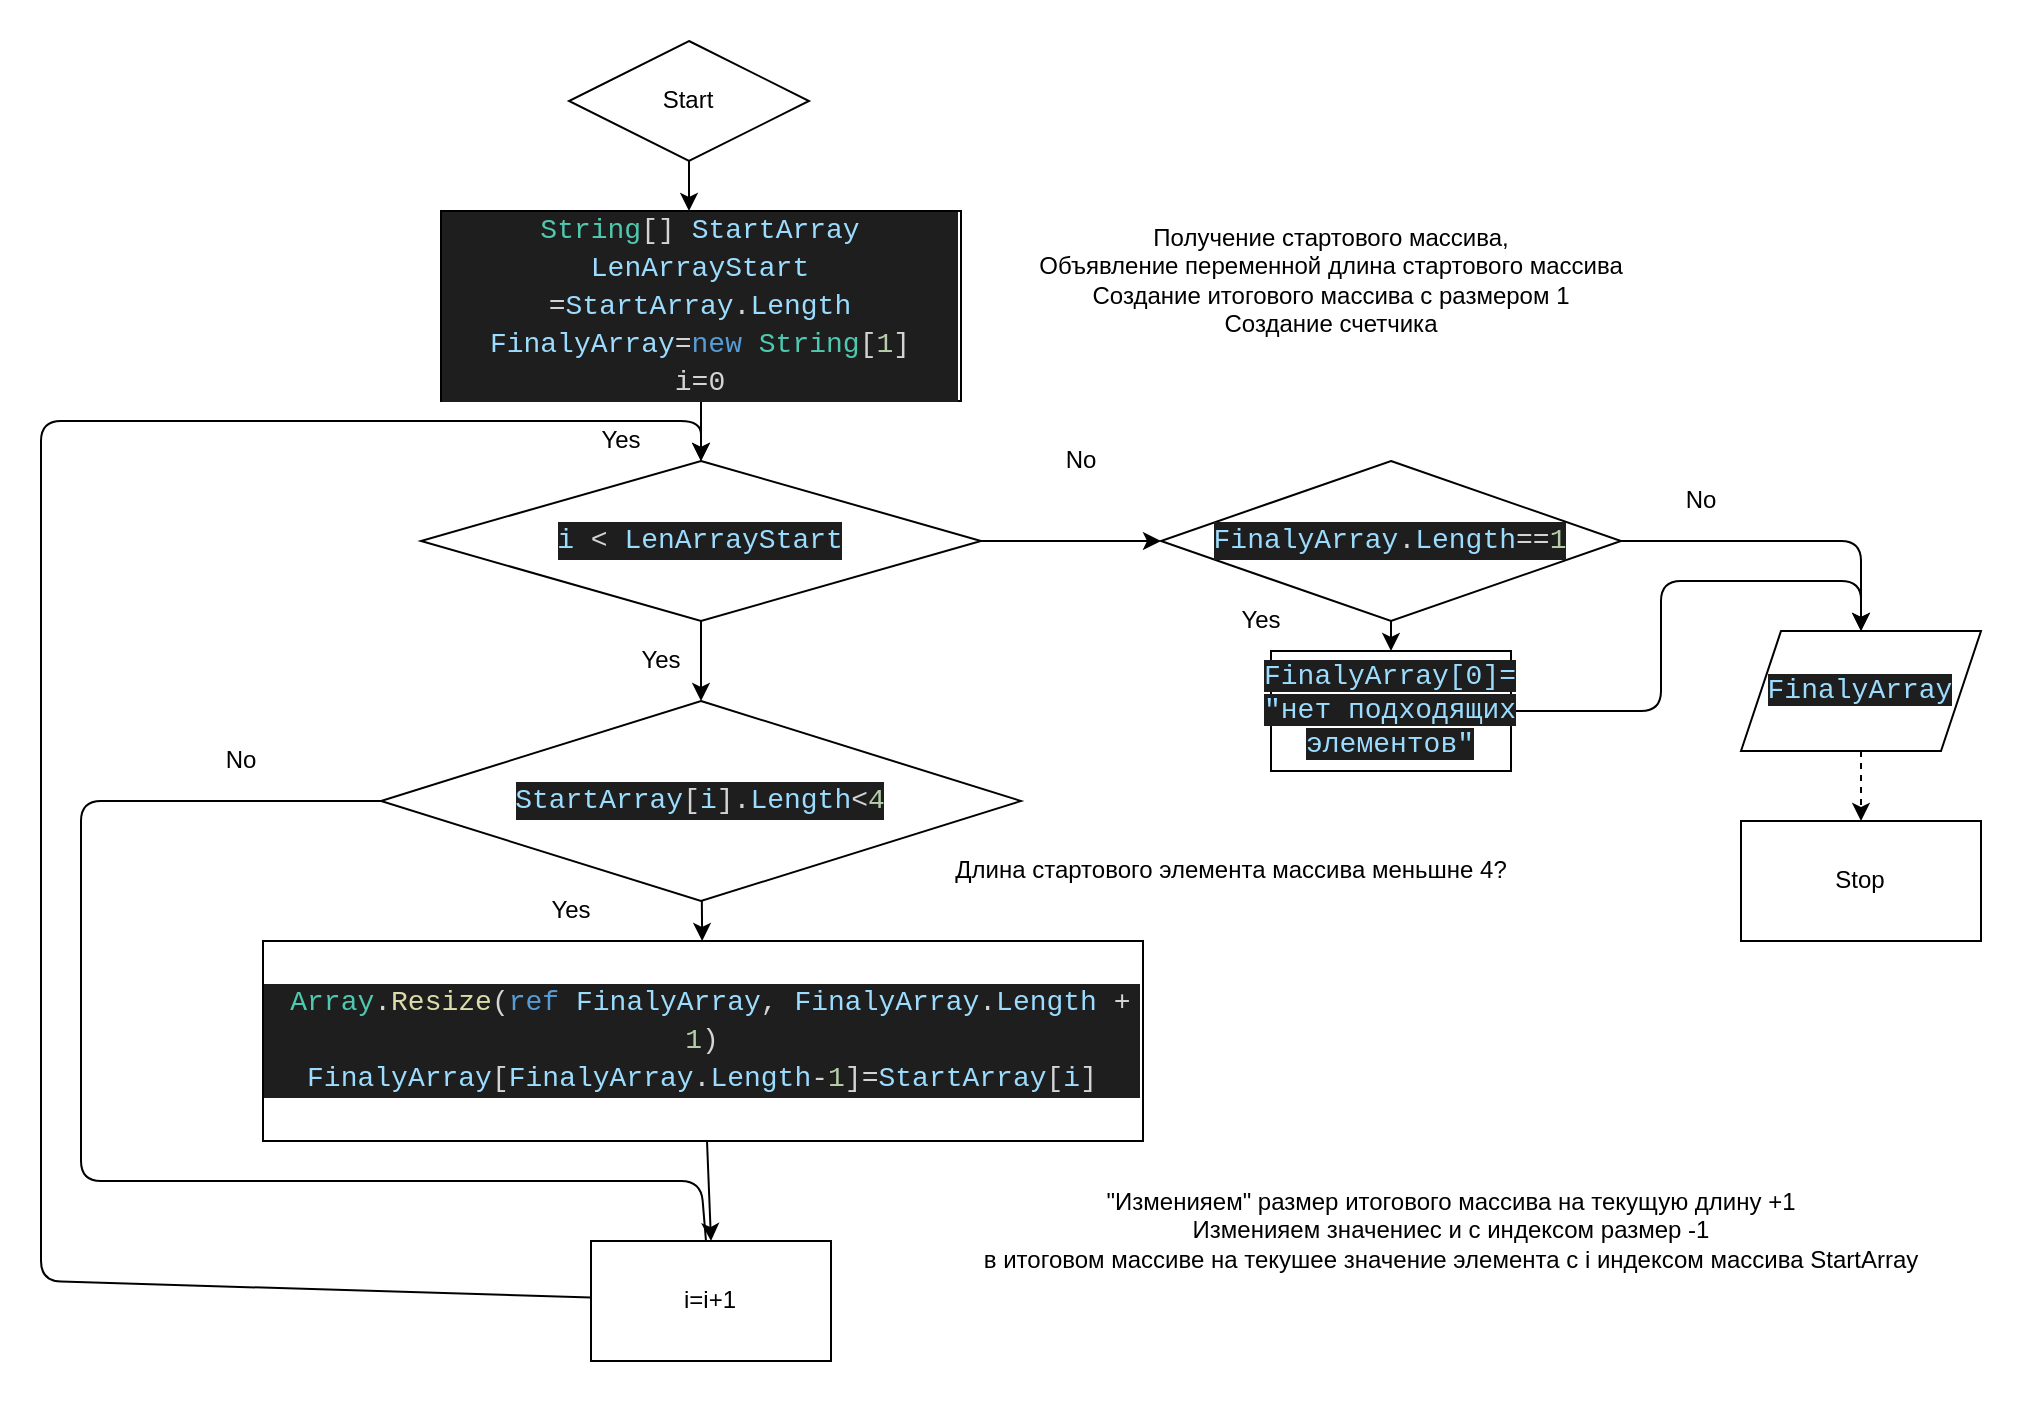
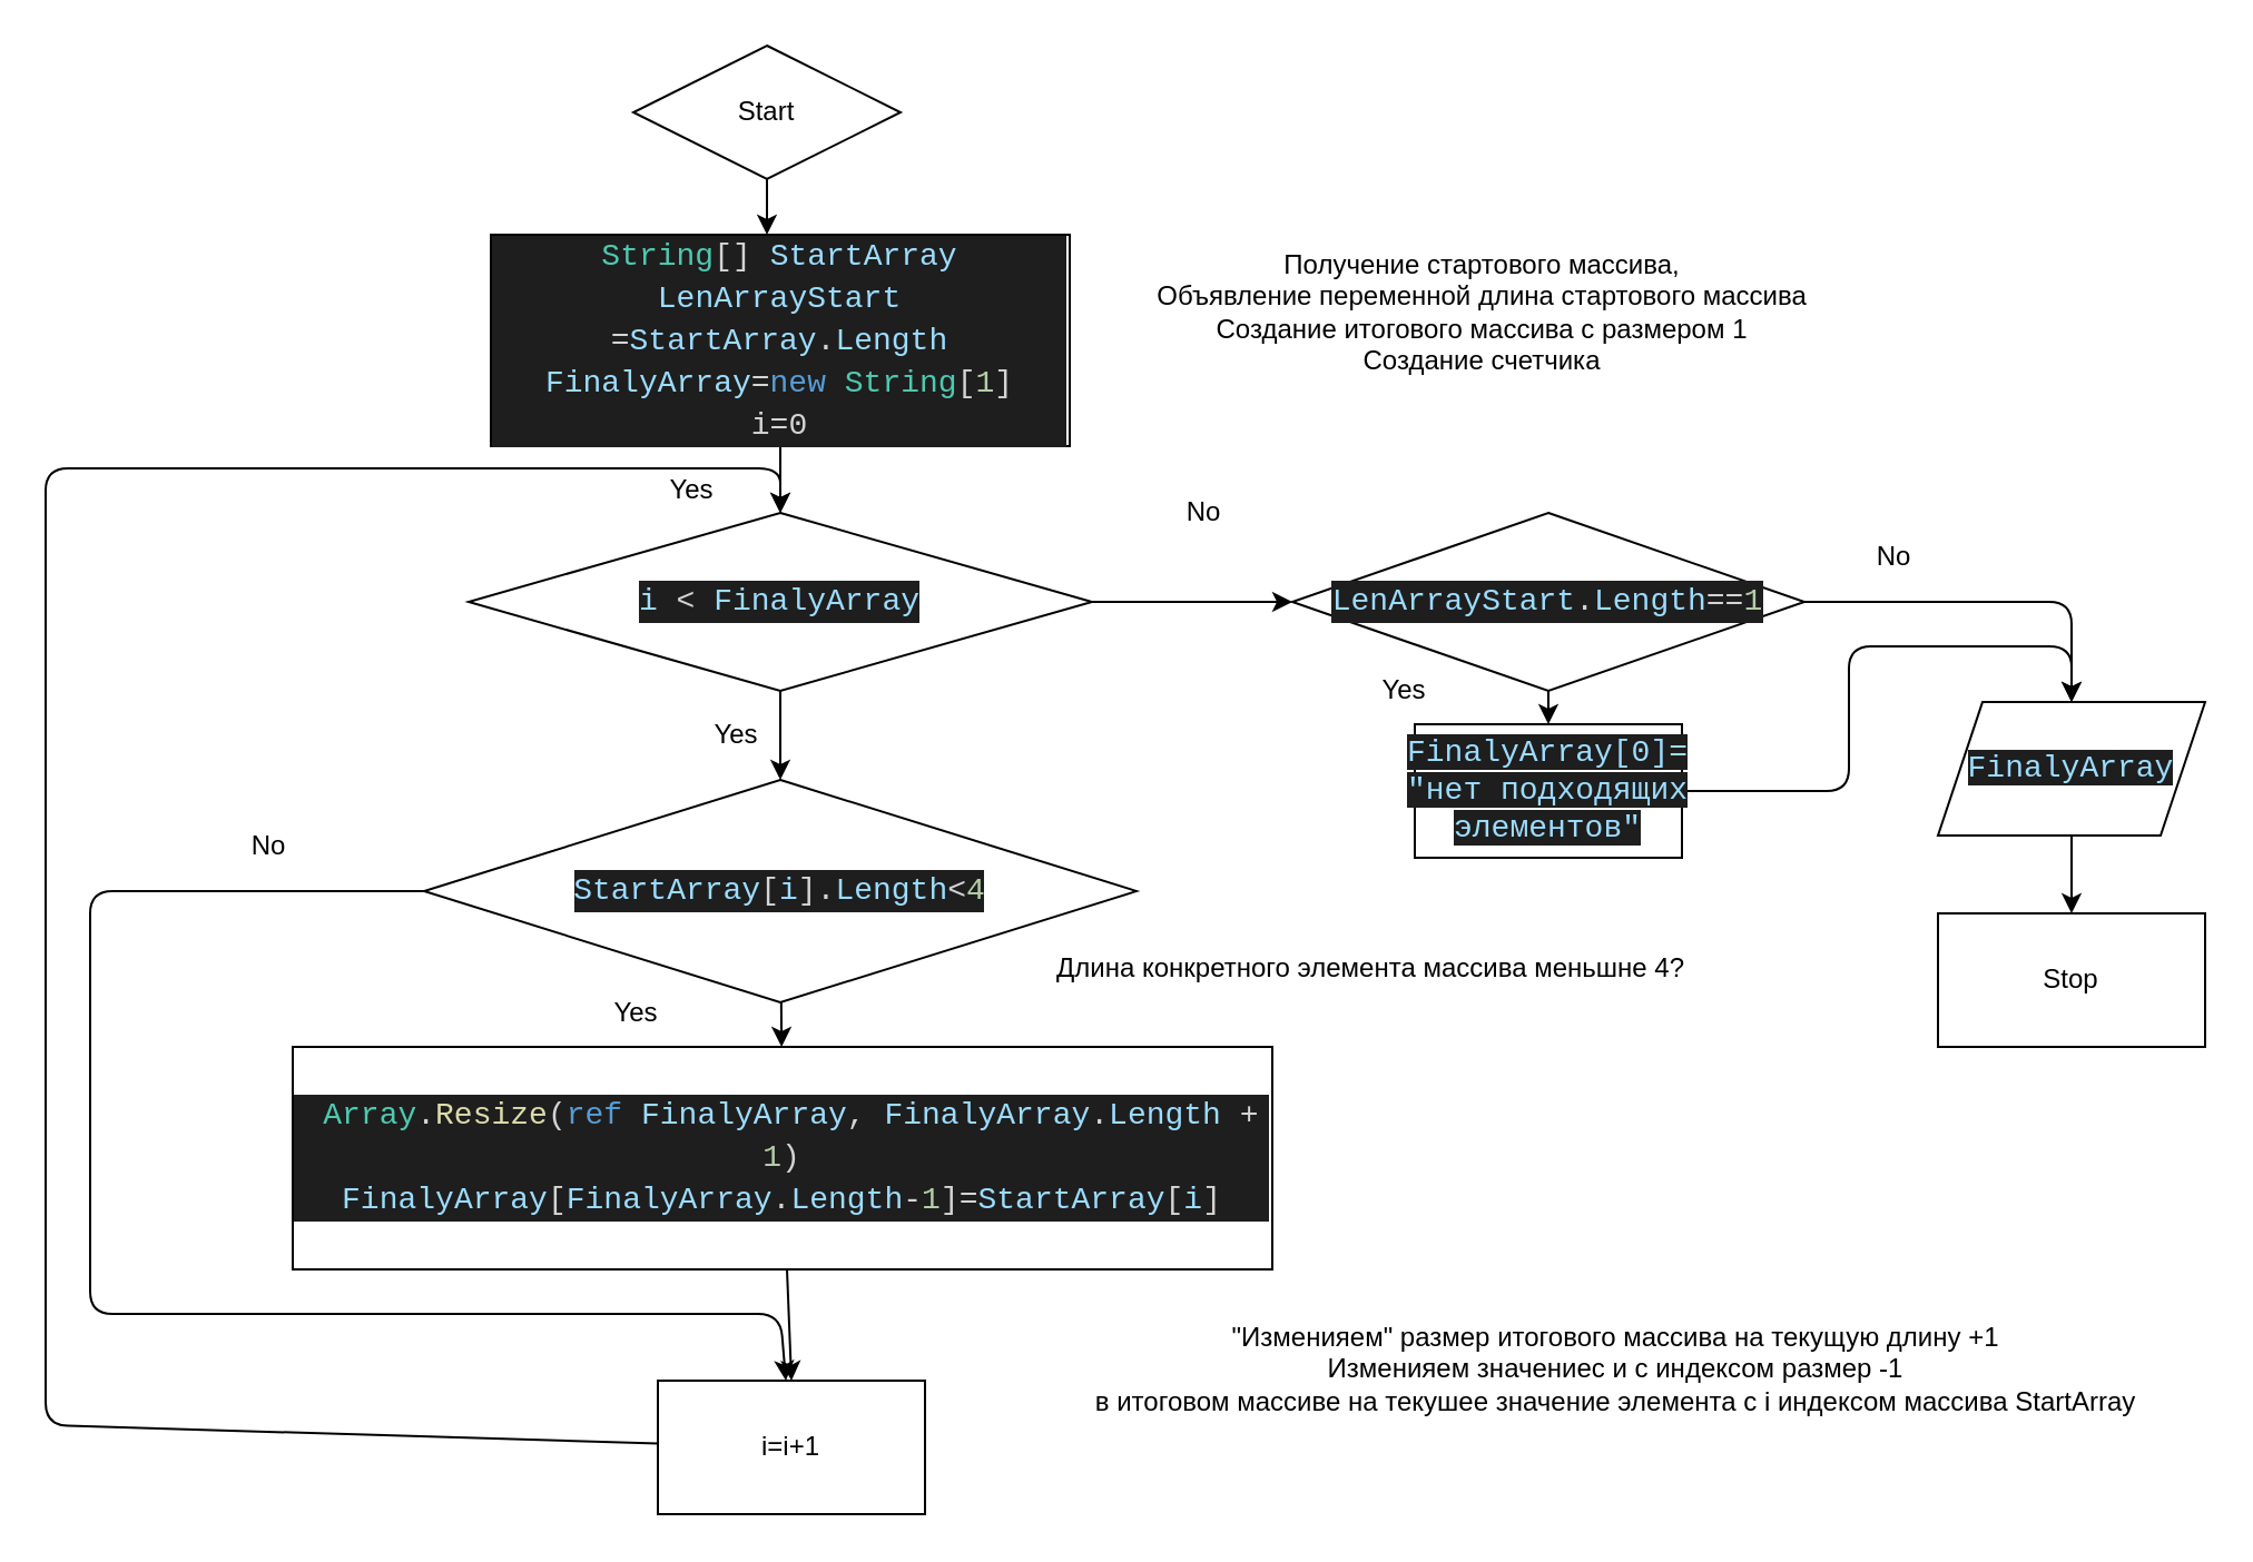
  <mxCell id="0" />
  <mxCell id="1" parent="0" />
  <mxCell id="2" style="edgeStyle=none;html=1;exitX=0.5;exitY=1;exitDx=0;exitDy=0;entryX=0.5;entryY=0;entryDx=0;entryDy=0;" edge="1" parent="1" source="3"><mxGeometry relative="1" as="geometry"><mxPoint x="344" y="105" as="targetPoint" /></mxGeometry></mxCell>
  <mxCell id="3" value="Start" style="rhombus;whiteSpace=wrap;html=1;" vertex="1" parent="1"><mxGeometry x="284" y="20" width="120" height="60" as="geometry" /></mxCell>
  <mxCell id="4" value="Stop" style="whiteSpace=wrap;html=1;rounded=0;" vertex="1" parent="1"><mxGeometry x="870" y="410" width="120" height="60" as="geometry" /></mxCell>
  <mxCell id="5" value="Получение стартового массива,&lt;br&gt;Объявление переменной длина стартового массива&lt;br&gt;Создание итогового массива с размером 1&lt;br&gt;Создание счетчика" style="text;html=1;align=center;verticalAlign=middle;resizable=0;points=[];autosize=1;strokeColor=none;fillColor=none;" vertex="1" parent="1"><mxGeometry x="505" y="105" width="320" height="70" as="geometry" /></mxCell>
  <mxCell id="6" style="edgeStyle=none;html=1;exitX=0.5;exitY=1;exitDx=0;exitDy=0;entryX=0.5;entryY=0;entryDx=0;entryDy=0;" edge="1" parent="1" source="7" target="10"><mxGeometry relative="1" as="geometry" /></mxCell>
  <mxCell id="7" value="&lt;div style=&quot;color: rgb(212, 212, 212); background-color: rgb(30, 30, 30); font-family: Consolas, &amp;quot;Courier New&amp;quot;, monospace; font-size: 14px; line-height: 19px;&quot;&gt;&lt;span style=&quot;color: #4ec9b0;&quot;&gt;String&lt;/span&gt;[] &lt;span style=&quot;color: #9cdcfe;&quot;&gt;StartArray&lt;/span&gt;&lt;/div&gt;&lt;div style=&quot;color: rgb(212, 212, 212); background-color: rgb(30, 30, 30); font-family: Consolas, &amp;quot;Courier New&amp;quot;, monospace; font-size: 14px; line-height: 19px;&quot;&gt;&lt;div style=&quot;line-height: 19px;&quot;&gt;&lt;span style=&quot;color: #9cdcfe;&quot;&gt;LenArrayStart&lt;/span&gt; =&lt;span style=&quot;color: #9cdcfe;&quot;&gt;StartArray&lt;/span&gt;.&lt;span style=&quot;color: #9cdcfe;&quot;&gt;Length&lt;/span&gt;&lt;/div&gt;&lt;div style=&quot;line-height: 19px;&quot;&gt;&lt;div style=&quot;line-height: 19px;&quot;&gt;&lt;span style=&quot;color: #9cdcfe;&quot;&gt;FinalyArray&lt;/span&gt;=&lt;span style=&quot;color: #569cd6;&quot;&gt;new&lt;/span&gt; &lt;span style=&quot;color: #4ec9b0;&quot;&gt;String&lt;/span&gt;[&lt;span style=&quot;color: #b5cea8;&quot;&gt;1&lt;/span&gt;]&lt;/div&gt;&lt;div style=&quot;line-height: 19px;&quot;&gt;i=0&lt;/div&gt;&lt;/div&gt;&lt;/div&gt;" style="rounded=0;whiteSpace=wrap;html=1;" vertex="1" parent="1"><mxGeometry x="220" y="105" width="260" height="95" as="geometry" /></mxCell>
  <mxCell id="8" style="edgeStyle=none;html=1;exitX=0.5;exitY=1;exitDx=0;exitDy=0;" edge="1" parent="1" source="10" target="13"><mxGeometry relative="1" as="geometry" /></mxCell>
  <mxCell id="9" style="edgeStyle=none;html=1;" edge="1" parent="1" source="10" target="26"><mxGeometry relative="1" as="geometry" /></mxCell>
- <mxCell id="10" value="&lt;div style=&quot;color: rgb(212, 212, 212); background-color: rgb(30, 30, 30); font-family: Consolas, &amp;quot;Courier New&amp;quot;, monospace; font-size: 14px; line-height: 19px;&quot;&gt;&lt;span style=&quot;color: #9cdcfe;&quot;&gt;i&lt;/span&gt; &amp;lt; &lt;span style=&quot;color: #9cdcfe;&quot;&gt;LenArrayStart&lt;/span&gt;&lt;/div&gt;" style="rhombus;whiteSpace=wrap;html=1;" vertex="1" parent="1"><mxGeometry x="210" y="230" width="280" height="80" as="geometry" /></mxCell>
+ <mxCell id="10" value="&lt;div style=&quot;color: rgb(212, 212, 212); background-color: rgb(30, 30, 30); font-family: Consolas, &amp;quot;Courier New&amp;quot;, monospace; font-size: 14px; line-height: 19px;&quot;&gt;&lt;span style=&quot;color: #9cdcfe;&quot;&gt;i&lt;/span&gt; &amp;lt; &lt;span style=&quot;color: #9cdcfe;&quot;&gt;FinalyArray&lt;/span&gt;&lt;/div&gt;" style="rhombus;whiteSpace=wrap;html=1;" vertex="1" parent="1"><mxGeometry x="210" y="230" width="280" height="80" as="geometry" /></mxCell>
  <mxCell id="11" style="edgeStyle=none;html=1;" edge="1" parent="1" source="13" target="18"><mxGeometry relative="1" as="geometry" /></mxCell>
- <mxCell id="12" style="edgeStyle=none;html=1;endArrow=none;" edge="1" parent="1" source="13" target="22"><mxGeometry relative="1" as="geometry"><Array as="points"><mxPoint x="40" y="400" /><mxPoint x="40" y="590" /><mxPoint x="350" y="590" /></Array></mxGeometry></mxCell>
+ <mxCell id="12" style="edgeStyle=none;html=1;" edge="1" parent="1" source="13" target="22"><mxGeometry relative="1" as="geometry"><Array as="points"><mxPoint x="40" y="400" /><mxPoint x="40" y="590" /><mxPoint x="350" y="590" /></Array></mxGeometry></mxCell>
  <mxCell id="13" value="&lt;div style=&quot;color: rgb(212, 212, 212); background-color: rgb(30, 30, 30); font-family: Consolas, &amp;quot;Courier New&amp;quot;, monospace; font-size: 14px; line-height: 19px;&quot;&gt;&lt;span style=&quot;color: #9cdcfe;&quot;&gt;StartArray&lt;/span&gt;[&lt;span style=&quot;color: #9cdcfe;&quot;&gt;i&lt;/span&gt;].&lt;span style=&quot;color: #9cdcfe;&quot;&gt;Length&lt;/span&gt;&amp;lt;&lt;span style=&quot;color: #b5cea8;&quot;&gt;4&lt;/span&gt;&lt;/div&gt;" style="rhombus;whiteSpace=wrap;html=1;" vertex="1" parent="1"><mxGeometry x="190" y="350" width="320" height="100" as="geometry" /></mxCell>
  <mxCell id="14" value="Yes" style="text;html=1;align=center;verticalAlign=middle;resizable=0;points=[];autosize=1;strokeColor=none;fillColor=none;" vertex="1" parent="1"><mxGeometry x="310" y="315" width="40" height="30" as="geometry" /></mxCell>
- <mxCell id="15" value="Длина стартового элемента массива меньшне 4?" style="text;html=1;align=center;verticalAlign=middle;resizable=0;points=[];autosize=1;strokeColor=none;fillColor=none;" vertex="1" parent="1"><mxGeometry x="460" y="420" width="310" height="30" as="geometry" /></mxCell>
+ <mxCell id="15" value="Длина конкретного элемента массива меньшне 4?" style="text;html=1;align=center;verticalAlign=middle;resizable=0;points=[];autosize=1;strokeColor=none;fillColor=none;" vertex="1" parent="1"><mxGeometry x="460" y="420" width="310" height="30" as="geometry" /></mxCell>
  <mxCell id="16" value="Yes" style="text;html=1;align=center;verticalAlign=middle;resizable=0;points=[];autosize=1;strokeColor=none;fillColor=none;" vertex="1" parent="1"><mxGeometry x="290" y="205" width="40" height="30" as="geometry" /></mxCell>
  <mxCell id="17" style="edgeStyle=none;html=1;entryX=0.5;entryY=0;entryDx=0;entryDy=0;" edge="1" parent="1" source="18" target="22"><mxGeometry relative="1" as="geometry" /></mxCell>
  <mxCell id="18" value="&lt;div style=&quot;color: rgb(212, 212, 212); background-color: rgb(30, 30, 30); font-family: Consolas, &amp;quot;Courier New&amp;quot;, monospace; font-size: 14px; line-height: 19px;&quot;&gt;&amp;nbsp;&lt;span style=&quot;color: #4ec9b0;&quot;&gt;Array&lt;/span&gt;.&lt;span style=&quot;color: #dcdcaa;&quot;&gt;Resize&lt;/span&gt;(&lt;span style=&quot;color: #569cd6;&quot;&gt;ref&lt;/span&gt; &lt;span style=&quot;color: #9cdcfe;&quot;&gt;FinalyArray&lt;/span&gt;, &lt;span style=&quot;color: #9cdcfe;&quot;&gt;FinalyArray&lt;/span&gt;.&lt;span style=&quot;color: #9cdcfe;&quot;&gt;Length&lt;/span&gt; + &lt;span style=&quot;color: #b5cea8;&quot;&gt;1&lt;/span&gt;)&lt;/div&gt;&lt;div style=&quot;color: rgb(212, 212, 212); background-color: rgb(30, 30, 30); font-family: Consolas, &amp;quot;Courier New&amp;quot;, monospace; font-size: 14px; line-height: 19px;&quot;&gt;&lt;div style=&quot;line-height: 19px;&quot;&gt;&lt;span style=&quot;color: #9cdcfe;&quot;&gt;FinalyArray&lt;/span&gt;[&lt;span style=&quot;color: #9cdcfe;&quot;&gt;FinalyArray&lt;/span&gt;.&lt;span style=&quot;color: #9cdcfe;&quot;&gt;Length&lt;/span&gt;-&lt;span style=&quot;color: #b5cea8;&quot;&gt;1&lt;/span&gt;]=&lt;span style=&quot;color: #9cdcfe;&quot;&gt;StartArray&lt;/span&gt;[&lt;span style=&quot;color: #9cdcfe;&quot;&gt;i&lt;/span&gt;]&lt;/div&gt;&lt;/div&gt;" style="whiteSpace=wrap;html=1;" vertex="1" parent="1"><mxGeometry x="131" y="470" width="440" height="100" as="geometry" /></mxCell>
  <mxCell id="19" value="&quot;Изменияем&quot; размер итогового массива на текущую длину +1&lt;br&gt;Изменияем значениес и с индексом размер -1&lt;br&gt;в итоговом массиве на текушее значение элемента с i индексом массива StartArray" style="text;html=1;align=center;verticalAlign=middle;resizable=0;points=[];autosize=1;strokeColor=none;fillColor=none;" vertex="1" parent="1"><mxGeometry x="480" y="585" width="490" height="60" as="geometry" /></mxCell>
  <mxCell id="20" value="Yes" style="text;html=1;align=center;verticalAlign=middle;resizable=0;points=[];autosize=1;strokeColor=none;fillColor=none;" vertex="1" parent="1"><mxGeometry x="265" y="440" width="40" height="30" as="geometry" /></mxCell>
  <mxCell id="21" style="edgeStyle=none;html=1;entryX=0.5;entryY=0;entryDx=0;entryDy=0;" edge="1" parent="1" source="22" target="10"><mxGeometry relative="1" as="geometry"><Array as="points"><mxPoint x="20" y="640" /><mxPoint x="20" y="210" /><mxPoint x="350" y="210" /></Array></mxGeometry></mxCell>
  <mxCell id="22" value="i=i+1" style="rounded=0;whiteSpace=wrap;html=1;" vertex="1" parent="1"><mxGeometry x="295" y="620" width="120" height="60" as="geometry" /></mxCell>
  <mxCell id="23" value="No" style="text;html=1;align=center;verticalAlign=middle;resizable=0;points=[];autosize=1;strokeColor=none;fillColor=none;" vertex="1" parent="1"><mxGeometry x="100" y="365" width="40" height="30" as="geometry" /></mxCell>
  <mxCell id="24" style="edgeStyle=none;html=1;entryX=0.5;entryY=0;entryDx=0;entryDy=0;" edge="1" parent="1" source="26" target="29"><mxGeometry relative="1" as="geometry" /></mxCell>
  <mxCell id="25" style="edgeStyle=none;html=1;exitX=1;exitY=0.5;exitDx=0;exitDy=0;entryX=0.5;entryY=0;entryDx=0;entryDy=0;" edge="1" parent="1" source="26" target="32"><mxGeometry relative="1" as="geometry"><Array as="points"><mxPoint x="930" y="270" /></Array></mxGeometry></mxCell>
- <mxCell id="26" value="&lt;div style=&quot;color: rgb(212, 212, 212); background-color: rgb(30, 30, 30); font-family: Consolas, &amp;quot;Courier New&amp;quot;, monospace; font-size: 14px; line-height: 19px;&quot;&gt;&lt;span style=&quot;color: #9cdcfe;&quot;&gt;FinalyArray&lt;/span&gt;.&lt;span style=&quot;color: #9cdcfe;&quot;&gt;Length&lt;/span&gt;==&lt;span style=&quot;color: #b5cea8;&quot;&gt;1&lt;/span&gt;&lt;/div&gt;" style="rhombus;whiteSpace=wrap;html=1;" vertex="1" parent="1"><mxGeometry x="580" y="230" width="230" height="80" as="geometry" /></mxCell>
+ <mxCell id="26" value="&lt;div style=&quot;color: rgb(212, 212, 212); background-color: rgb(30, 30, 30); font-family: Consolas, &amp;quot;Courier New&amp;quot;, monospace; font-size: 14px; line-height: 19px;&quot;&gt;&lt;span style=&quot;color: #9cdcfe;&quot;&gt;LenArrayStart&lt;/span&gt;.&lt;span style=&quot;color: #9cdcfe;&quot;&gt;Length&lt;/span&gt;==&lt;span style=&quot;color: #b5cea8;&quot;&gt;1&lt;/span&gt;&lt;/div&gt;" style="rhombus;whiteSpace=wrap;html=1;" vertex="1" parent="1"><mxGeometry x="580" y="230" width="230" height="80" as="geometry" /></mxCell>
  <mxCell id="27" value="No" style="text;html=1;align=center;verticalAlign=middle;resizable=0;points=[];autosize=1;strokeColor=none;fillColor=none;" vertex="1" parent="1"><mxGeometry x="520" y="215" width="40" height="30" as="geometry" /></mxCell>
  <mxCell id="28" style="edgeStyle=none;html=1;entryX=0.5;entryY=0;entryDx=0;entryDy=0;" edge="1" parent="1" source="29" target="32"><mxGeometry relative="1" as="geometry"><Array as="points"><mxPoint x="830" y="355" /><mxPoint x="830" y="290" /><mxPoint x="930" y="290" /></Array></mxGeometry></mxCell>
  <mxCell id="29" value="&lt;span style=&quot;color: rgb(156, 220, 254); font-family: Consolas, &amp;quot;Courier New&amp;quot;, monospace; font-size: 14px; background-color: rgb(30, 30, 30);&quot;&gt;FinalyArray[0]=&lt;br&gt;&quot;нет подходящих элементов&quot;&lt;br&gt;&lt;/span&gt;" style="rounded=0;whiteSpace=wrap;html=1;" vertex="1" parent="1"><mxGeometry x="635" y="325" width="120" height="60" as="geometry" /></mxCell>
  <mxCell id="30" value="Yes" style="text;html=1;align=center;verticalAlign=middle;resizable=0;points=[];autosize=1;strokeColor=none;fillColor=none;" vertex="1" parent="1"><mxGeometry x="610" y="295" width="40" height="30" as="geometry" /></mxCell>
- <mxCell id="31" style="edgeStyle=none;html=1;exitX=0.5;exitY=1;exitDx=0;exitDy=0;entryX=0.5;entryY=0;entryDx=0;entryDy=0;dashed=1;" edge="1" parent="1" source="32" target="4"><mxGeometry relative="1" as="geometry" /></mxCell>
+ <mxCell id="31" style="edgeStyle=none;html=1;exitX=0.5;exitY=1;exitDx=0;exitDy=0;entryX=0.5;entryY=0;entryDx=0;entryDy=0;" edge="1" parent="1" source="32" target="4"><mxGeometry relative="1" as="geometry" /></mxCell>
  <mxCell id="32" value="&lt;span style=&quot;color: rgb(156, 220, 254); font-family: Consolas, &amp;quot;Courier New&amp;quot;, monospace; font-size: 14px; background-color: rgb(30, 30, 30);&quot;&gt;FinalyArray&lt;/span&gt;" style="shape=parallelogram;perimeter=parallelogramPerimeter;whiteSpace=wrap;html=1;fixedSize=1;" vertex="1" parent="1"><mxGeometry x="870" y="315" width="120" height="60" as="geometry" /></mxCell>
  <mxCell id="33" value="No" style="text;html=1;align=center;verticalAlign=middle;resizable=0;points=[];autosize=1;strokeColor=none;fillColor=none;" vertex="1" parent="1"><mxGeometry x="830" y="235" width="40" height="30" as="geometry" /></mxCell>
